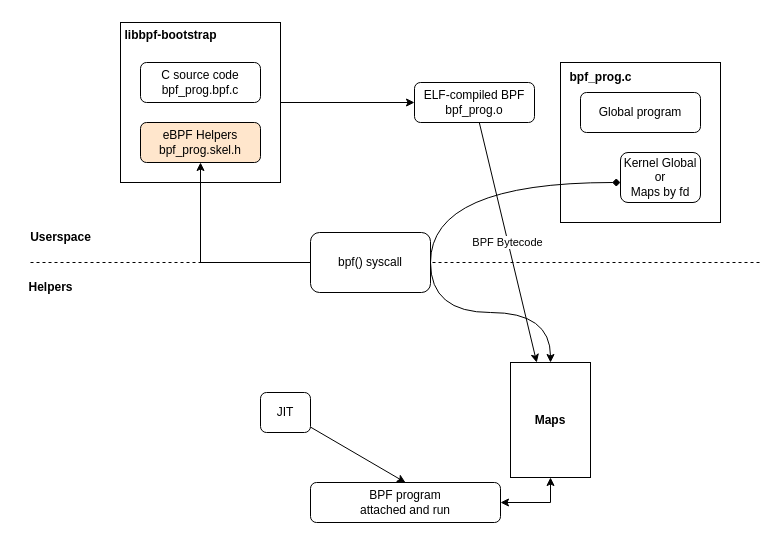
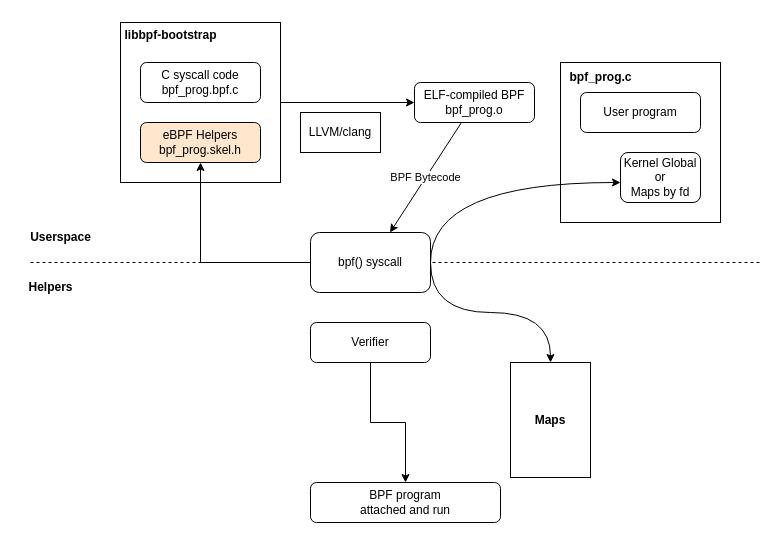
  <mxCell id="0" />
  <mxCell id="1" parent="0" />
  <mxCell id="2" value="" style="whiteSpace=wrap;html=1;aspect=fixed;" parent="1" vertex="1"><mxGeometry x="560" y="62" width="160" height="160" as="geometry" /></mxCell>
  <mxCell id="3" style="edgeStyle=orthogonalEdgeStyle;rounded=0;orthogonalLoop=1;jettySize=auto;html=1;entryX=0;entryY=0.5;entryDx=0;entryDy=0;" parent="1" source="4" target="9" edge="1"><mxGeometry relative="1" as="geometry" /></mxCell>
  <mxCell id="4" value="" style="whiteSpace=wrap;html=1;aspect=fixed;" parent="1" vertex="1"><mxGeometry x="120" width="160" height="160" as="geometry" y="22" /></mxCell>
- <mxCell id="5" value="C source code&lt;br&gt;bpf_prog.bpf.c" style="rounded=1;whiteSpace=wrap;html=1;fontSize=12;glass=0;strokeWidth=1;shadow=0;" parent="1" vertex="1"><mxGeometry x="140" y="62" width="120" height="40" as="geometry" /></mxCell>
+ <mxCell id="5" value="C syscall code&lt;br&gt;bpf_prog.bpf.c" style="rounded=1;whiteSpace=wrap;html=1;fontSize=12;glass=0;strokeWidth=1;shadow=0;" parent="1" vertex="1"><mxGeometry x="140" y="62" width="120" height="40" as="geometry" /></mxCell>
  <mxCell id="6" value="" style="endArrow=none;dashed=1;html=1;rounded=0;" parent="1" edge="1"><mxGeometry width="50" height="50" relative="1" as="geometry"><mxPoint x="30" y="262" as="sourcePoint" /><mxPoint x="760" y="262" as="targetPoint" /></mxGeometry></mxCell>
  <mxCell id="7" value="eBPF Helpers&lt;br&gt;bpf_prog.skel.h" style="rounded=1;whiteSpace=wrap;html=1;fontSize=12;glass=0;strokeWidth=1;shadow=0;fillColor=#ffe6cc;" parent="1" vertex="1"><mxGeometry x="140" y="122" width="120" height="40" as="geometry" /></mxCell>
- <mxCell id="8" value="BPF Bytecode" style="rounded=0;orthogonalLoop=1;jettySize=auto;html=1;" parent="1" source="9" target="20" edge="1"><mxGeometry relative="1" as="geometry" /></mxCell>
+ <mxCell id="8" value="BPF Bytecode" style="rounded=0;orthogonalLoop=1;jettySize=auto;html=1;" parent="1" source="9" target="12" edge="1"><mxGeometry relative="1" as="geometry" /></mxCell>
  <mxCell id="9" value="ELF-compiled BPF&lt;br&gt;bpf_prog.o" style="rounded=1;whiteSpace=wrap;html=1;fontSize=12;glass=0;strokeWidth=1;shadow=0;" parent="1" vertex="1"><mxGeometry x="414" y="82" width="120" height="40" as="geometry" /></mxCell>
+ <mxCell id="10" value="LLVM/clang" style="rounded=0;whiteSpace=wrap;html=1;" parent="1" vertex="1"><mxGeometry x="300" y="112" width="80" height="40" as="geometry" /></mxCell>
  <mxCell id="11" style="edgeStyle=orthogonalEdgeStyle;rounded=0;orthogonalLoop=1;jettySize=auto;html=1;" parent="1" source="12" target="7" edge="1"><mxGeometry relative="1" as="geometry" /></mxCell>
  <mxCell id="12" value="bpf() syscall" style="rounded=1;whiteSpace=wrap;html=1;" parent="1" vertex="1"><mxGeometry x="310" y="232" width="120" height="60" as="geometry" /></mxCell>
- <mxCell id="15" style="edgeStyle=orthogonalEdgeStyle;rounded=0;orthogonalLoop=1;jettySize=auto;html=1;entryX=0.5;entryY=1;entryDx=0;entryDy=0;startArrow=classic;startFill=1;" parent="1" source="16" target="20" edge="1"><mxGeometry relative="1" as="geometry" /></mxCell>
+ <mxCell id="13" style="edgeStyle=orthogonalEdgeStyle;rounded=0;orthogonalLoop=1;jettySize=auto;html=1;" parent="1" source="14" target="16" edge="1"><mxGeometry relative="1" as="geometry" /></mxCell>
+ <mxCell id="14" value="Verifier" style="rounded=1;whiteSpace=wrap;html=1;" parent="1" vertex="1"><mxGeometry x="310" y="322" width="120" height="40" as="geometry" /></mxCell>
  <mxCell id="16" value="BPF program&lt;br&gt;attached and run" style="rounded=1;whiteSpace=wrap;html=1;" parent="1" vertex="1"><mxGeometry x="310" y="482" width="190" height="40" as="geometry" /></mxCell>
- <mxCell id="17" style="rounded=0;orthogonalLoop=1;jettySize=auto;html=1;entryX=0.5;entryY=0;entryDx=0;entryDy=0;" parent="1" source="18" target="16" edge="1"><mxGeometry relative="1" as="geometry" /></mxCell>
- <mxCell id="18" value="JIT" style="rounded=1;whiteSpace=wrap;html=1;" parent="1" vertex="1"><mxGeometry x="260" y="392" width="50" height="40" as="geometry" /></mxCell>
  <mxCell id="19" style="edgeStyle=orthogonalEdgeStyle;rounded=0;orthogonalLoop=1;jettySize=auto;html=1;curved=1;exitX=1;exitY=0.5;exitDx=0;exitDy=0;" parent="1" source="12" target="20" edge="1"><mxGeometry relative="1" as="geometry"><Array as="points"><mxPoint x="430" y="312" /><mxPoint x="550" y="312" /></Array></mxGeometry></mxCell>
  <mxCell id="20" value="&lt;b&gt;Maps&lt;/b&gt;" style="whiteSpace=wrap;html=1;aspect=fixed;" parent="1" vertex="1"><mxGeometry x="510" y="362" width="80" height="115" as="geometry" /></mxCell>
- <mxCell id="21" value="Global program" style="rounded=1;whiteSpace=wrap;html=1;fontSize=12;glass=0;strokeWidth=1;shadow=0;" parent="1" vertex="1"><mxGeometry x="580" y="92" width="120" height="40" as="geometry" /></mxCell>
- <mxCell id="22" style="edgeStyle=orthogonalEdgeStyle;rounded=0;orthogonalLoop=1;jettySize=auto;html=1;curved=1;exitX=1;exitY=0.5;exitDx=0;exitDy=0;endArrow=diamond;" parent="1" source="12" target="23" edge="1"><mxGeometry relative="1" as="geometry"><Array as="points"><mxPoint x="430" y="182" /></Array></mxGeometry></mxCell>
+ <mxCell id="21" value="User program" style="rounded=1;whiteSpace=wrap;html=1;fontSize=12;glass=0;strokeWidth=1;shadow=0;" parent="1" vertex="1"><mxGeometry x="580" y="92" width="120" height="40" as="geometry" /></mxCell>
+ <mxCell id="22" style="edgeStyle=orthogonalEdgeStyle;rounded=0;orthogonalLoop=1;jettySize=auto;html=1;curved=1;exitX=1;exitY=0.5;exitDx=0;exitDy=0;" parent="1" source="12" target="23" edge="1"><mxGeometry relative="1" as="geometry"><Array as="points"><mxPoint x="430" y="182" /></Array></mxGeometry></mxCell>
  <mxCell id="23" value="Kernel Global&lt;br&gt;or&lt;br&gt;Maps by fd" style="rounded=1;whiteSpace=wrap;html=1;fontSize=12;glass=0;strokeWidth=1;shadow=0;" parent="1" vertex="1"><mxGeometry x="620" y="152" width="80" height="50" as="geometry" /></mxCell>
  <mxCell id="24" value="&lt;b&gt;libbpf-bootstrap&lt;/b&gt;" style="text;html=1;align=center;verticalAlign=middle;resizable=0;points=[];autosize=1;strokeColor=none;fillColor=none;" parent="1" vertex="1"><mxGeometry x="110" y="20" width="120" height="30" as="geometry" /></mxCell>
  <mxCell id="25" value="&lt;b&gt;bpf_prog.c&lt;/b&gt;" style="text;html=1;align=center;verticalAlign=middle;resizable=0;points=[];autosize=1;strokeColor=none;fillColor=none;" parent="1" vertex="1"><mxGeometry x="555" y="62" width="90" height="30" as="geometry" /></mxCell>
  <mxCell id="26" value="&lt;b&gt;Userspace&lt;/b&gt;" style="text;html=1;align=center;verticalAlign=middle;resizable=0;points=[];autosize=1;strokeColor=none;fillColor=none;" parent="1" vertex="1"><mxGeometry x="20" y="222" width="80" height="30" as="geometry" /></mxCell>
  <mxCell id="27" value="&lt;b&gt;Helpers&lt;/b&gt;" style="text;html=1;align=center;verticalAlign=middle;resizable=0;points=[];autosize=1;strokeColor=none;fillColor=none;" parent="1" vertex="1"><mxGeometry x="20" y="272" width="60" height="30" as="geometry" /></mxCell>
